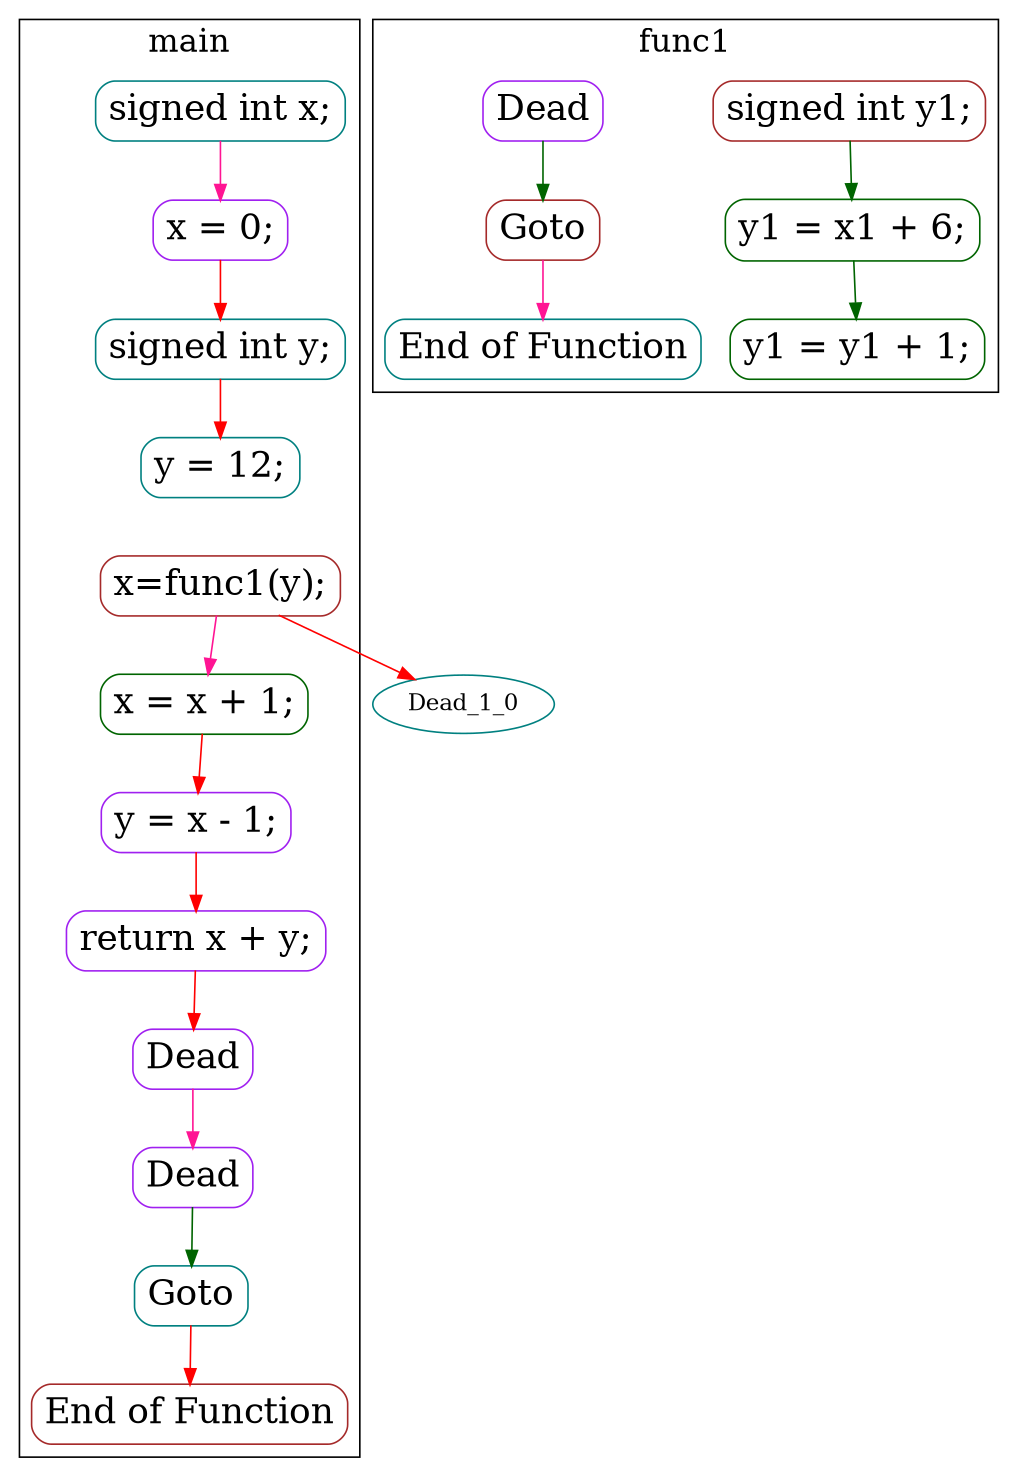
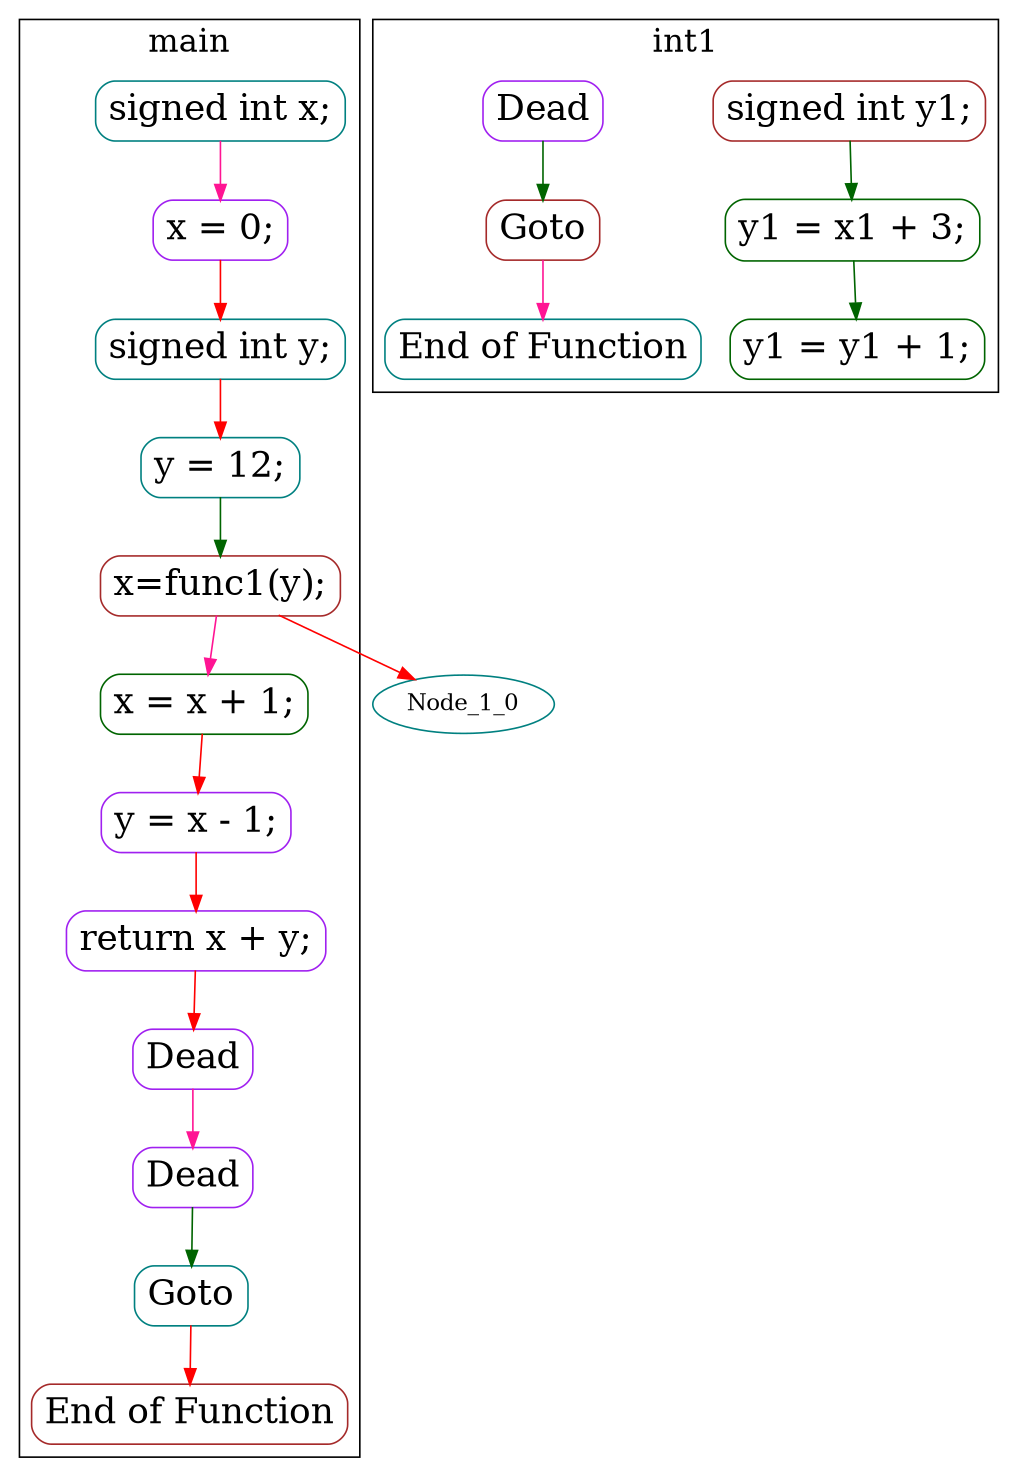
  digraph {
    color=black
    compound=true
    fontsize=20
    node [color=teal fontsize=22 shape=Mrecord]
    edge [color=red]
    n1 [label="signed int x;"]
    n2 [color=purple label="x = 0;"]
    n3 [label="signed int y;"]
    n4 [label="y = 12;"]
    n5 [color=brown label="x=func1(y);"]
    n6 [color=darkgreen label="x = x + 1;"]
    n7 [color=purple label="y = x - 1;"]
    n8 [color=purple label="return x + y;"]
    n9 [color=purple label=Dead]
    n10 [color=purple label=Dead]
    n11 [label=Goto]
    n12 [color=brown label="End of Function"]
    n13 [color=brown label="signed int y1;"]
-   n14 [color=darkgreen label="y1 = x1 + 6;"]
+   n14 [color=darkgreen label="y1 = x1 + 3;"]
    n15 [color=darkgreen label="y1 = y1 + 1;"]
    n16 [color=purple label=Dead]
    n17 [color=brown label=Goto]
    n18 [label="End of Function"]
-   Node_1_0 [label=Dead_1_0 fontsize="" shape=""]
+   Node_1_0 [fontsize="" shape=""]
    subgraph cluster_1 {
      label=main
      n1
      n2
      n3
      n4
      n5
      n6
      n7
      n8
      n9
      n10
      n11
      n12
    }
    subgraph cluster_2 {
-     label=func1
+     label=int1
      n13
      n14
      n15
      n16
      n17
      n18
    }
    n1 -> n2 [color=deeppink]
    n2 -> n3
    n3 -> n4
+   n4 -> n5 [color=darkgreen]
    n5 -> n6 [color=deeppink]
    n5 -> Node_1_0
    n6 -> n7
    n7 -> n8
    n8 -> n9
    n9 -> n10 [color=deeppink]
    n10 -> n11 [color=darkgreen]
    n11 -> n12
    n13 -> n14 [color=darkgreen]
    n14 -> n15 [color=darkgreen]
    n16 -> n17 [color=darkgreen]
    n17 -> n18 [color=deeppink]
  }
